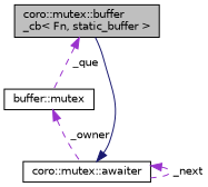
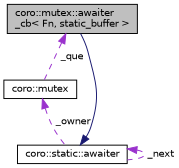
  digraph {
    node [color=black fillcolor=white fontname=Helvetica fontsize=10 shape=record style=filled]
    edge [color=darkorchid3 dir=back fontname=Helvetica fontsize=10 labelfontname=Helvetica labelfontsize=10 style=dashed]
-   n1 [fillcolor=grey75 fontcolor=black height=0.2 label="coro::mutex::buffer\l_cb\< Fn, static_buffer \>" width=0.4]
-   n2 [height=0.2 label="buffer::mutex" width=0.4]
-   n3 [height=0.2 label="coro::mutex::awaiter" width=0.4]
+   n1 [fillcolor=grey75 fontcolor=black height=0.2 label="coro::mutex::awaiter\l_cb\< Fn, static_buffer \>" width=0.4]
+   n2 [height=0.2 label="coro::mutex" width=0.4]
+   n3 [height=0.2 label="coro::static::awaiter" width=0.4]
    n1 -> n2 [label=" _que"]
    n2 -> n3 [label=" _owner"]
    n3 -> n1 [color=midnightblue style=solid]
    n3 -> n3 [label=" _next"]
  }
